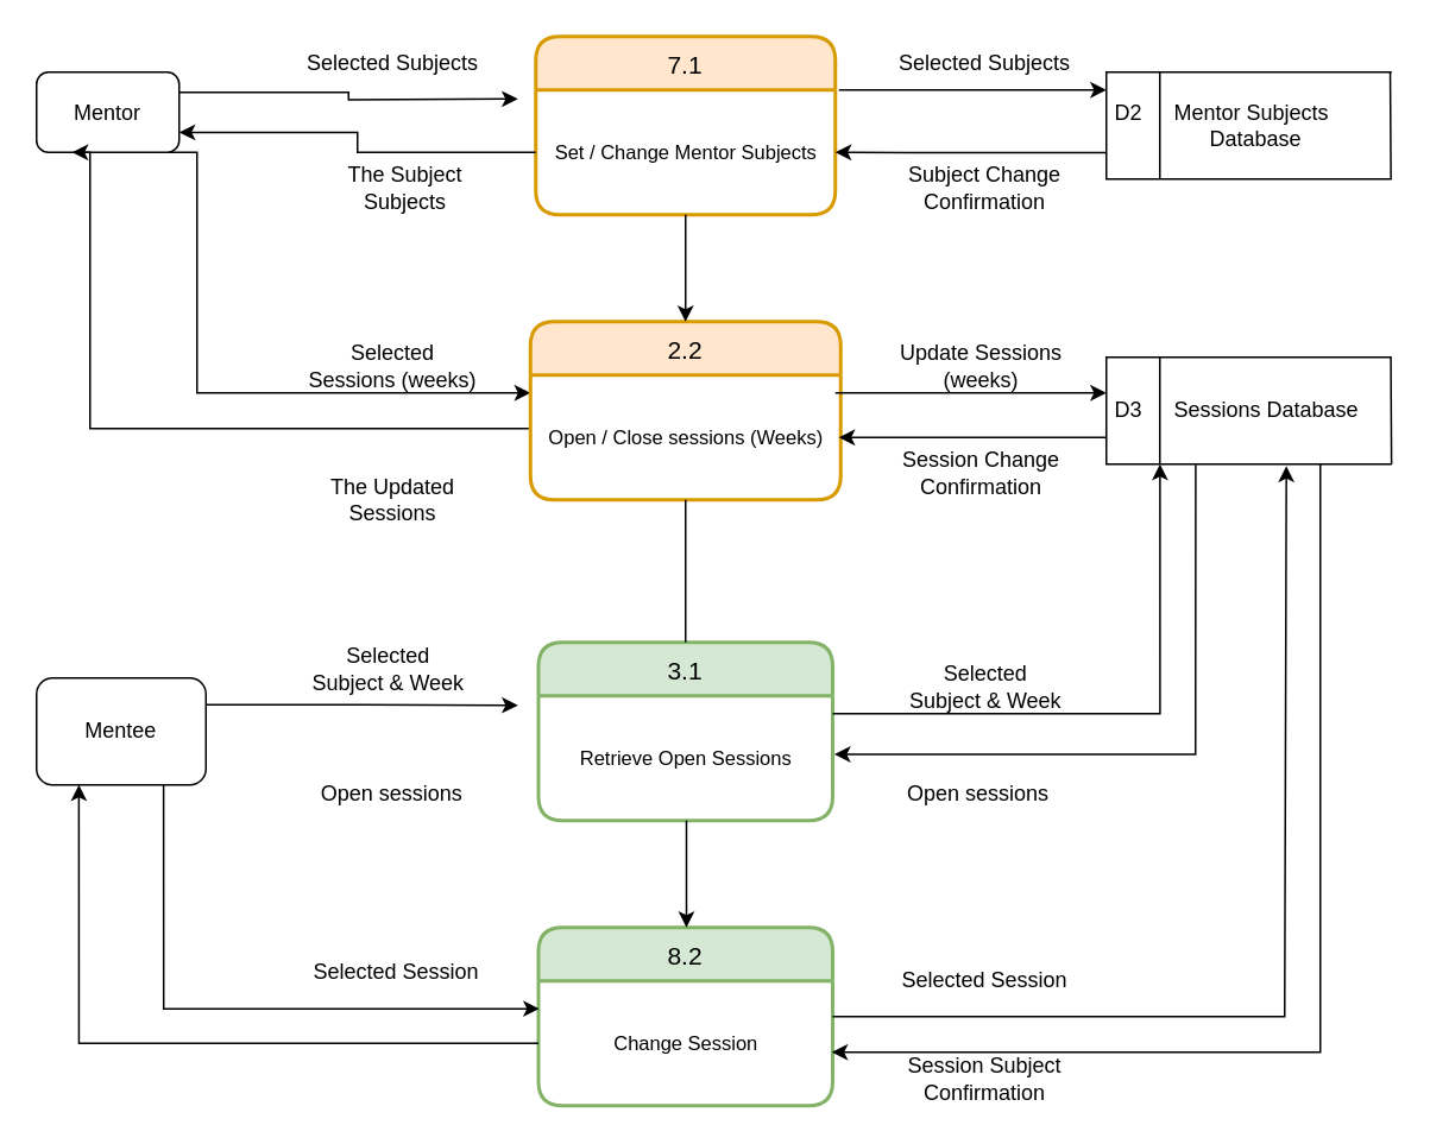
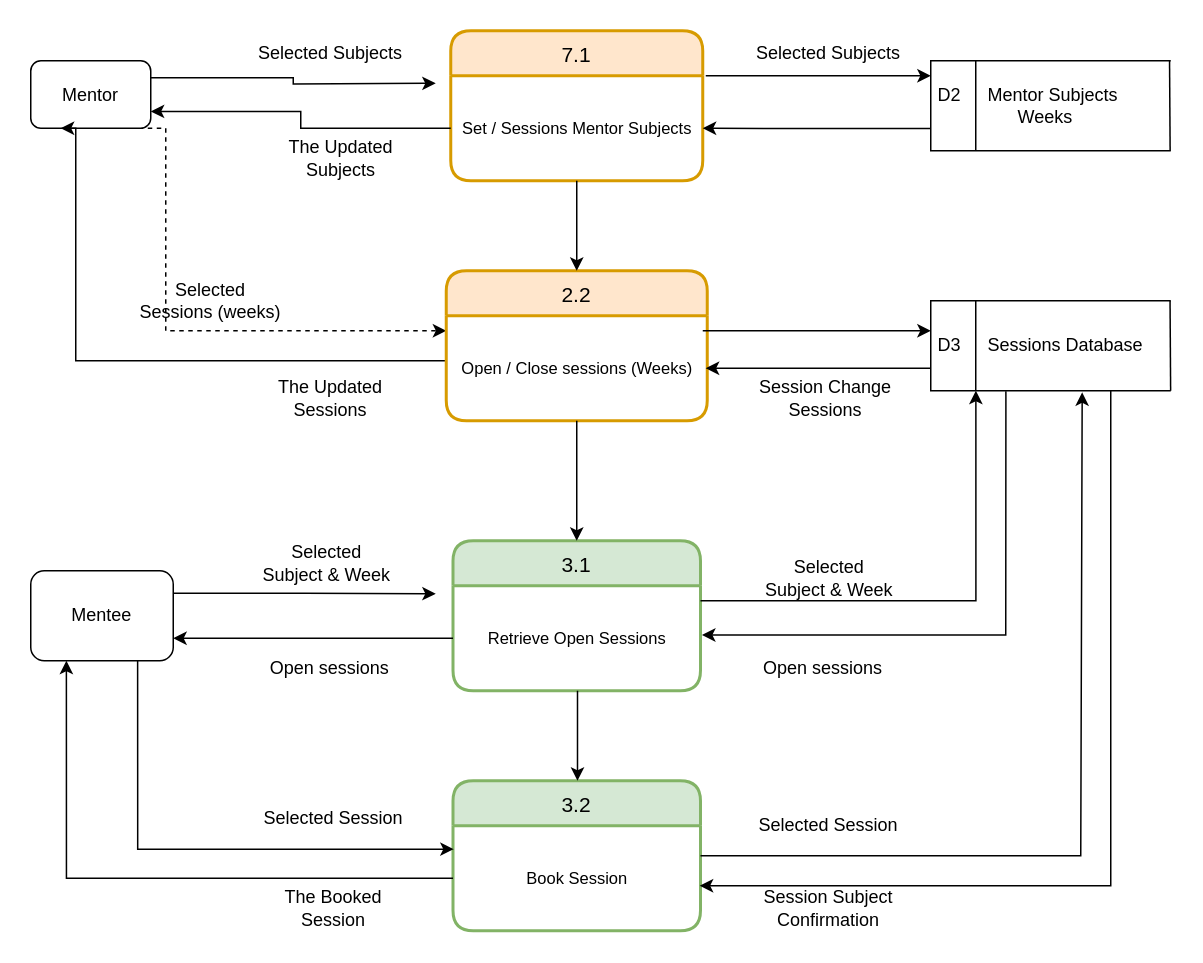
  <mxCell id="0" />
  <mxCell id="1" parent="0" />
- <mxCell id="2" value="8.2" style="swimlane;childLayout=stackLayout;horizontal=1;startSize=30;horizontalStack=0;rounded=1;fontSize=14;fontStyle=0;strokeWidth=2;resizeParent=0;resizeLast=1;shadow=0;dashed=0;align=center;fillColor=#d5e8d4;strokeColor=#82b366;" vertex="1" parent="1"><mxGeometry x="301.5" y="520" width="165" height="100" as="geometry" /></mxCell>
- <mxCell id="3" value="&lt;font style=&quot;font-size: 11px&quot;&gt;Change Session&lt;/font&gt;" style="text;html=1;align=center;verticalAlign=middle;resizable=0;points=[];autosize=1;strokeColor=none;fillColor=none;" vertex="1" parent="2"><mxGeometry y="30" width="165" height="70" as="geometry" /></mxCell>
+ <mxCell id="2" value="3.2" style="swimlane;childLayout=stackLayout;horizontal=1;startSize=30;horizontalStack=0;rounded=1;fontSize=14;fontStyle=0;strokeWidth=2;resizeParent=0;resizeLast=1;shadow=0;dashed=0;align=center;fillColor=#d5e8d4;strokeColor=#82b366;" vertex="1" parent="1"><mxGeometry x="301.5" y="520" width="165" height="100" as="geometry" /></mxCell>
+ <mxCell id="3" value="&lt;font style=&quot;font-size: 11px&quot;&gt;Book Session&lt;/font&gt;" style="text;html=1;align=center;verticalAlign=middle;resizable=0;points=[];autosize=1;strokeColor=none;fillColor=none;" vertex="1" parent="2"><mxGeometry y="30" width="165" height="70" as="geometry" /></mxCell>
  <mxCell id="4" value="Selected Session" style="text;html=1;strokeColor=none;fillColor=none;align=center;verticalAlign=middle;whiteSpace=wrap;rounded=0;" vertex="1" parent="1"><mxGeometry x="172" y="530" width="100" height="30" as="geometry" /></mxCell>
  <mxCell id="5" value="3.1" style="swimlane;childLayout=stackLayout;horizontal=1;startSize=30;horizontalStack=0;rounded=1;fontSize=14;fontStyle=0;strokeWidth=2;resizeParent=0;resizeLast=1;shadow=0;dashed=0;align=center;fillColor=#d5e8d4;strokeColor=#82b366;" vertex="1" parent="1"><mxGeometry x="301.5" y="360" width="165" height="100" as="geometry" /></mxCell>
  <mxCell id="6" value="&lt;font style=&quot;font-size: 11px&quot;&gt;Retrieve Open Sessions&lt;/font&gt;" style="text;html=1;align=center;verticalAlign=middle;resizable=0;points=[];autosize=1;strokeColor=none;fillColor=none;" vertex="1" parent="5"><mxGeometry y="30" width="165" height="70" as="geometry" /></mxCell>
  <mxCell id="7" style="edgeStyle=none;rounded=0;orthogonalLoop=1;jettySize=auto;html=1;entryX=0.5;entryY=0;entryDx=0;entryDy=0;fontSize=11;" edge="1" parent="1"><mxGeometry relative="1" as="geometry"><mxPoint x="384.5" y="460" as="sourcePoint" /><mxPoint x="384.5" y="520" as="targetPoint" /></mxGeometry></mxCell>
  <mxCell id="8" value="Selected &lt;br&gt;Subject &amp;amp; Week" style="text;html=1;strokeColor=none;fillColor=none;align=center;verticalAlign=middle;whiteSpace=wrap;rounded=0;" vertex="1" parent="1"><mxGeometry x="140" y="360" width="155" height="30" as="geometry" /></mxCell>
  <mxCell id="9" value="Session Subject Confirmation" style="text;html=1;strokeColor=none;fillColor=none;align=center;verticalAlign=middle;whiteSpace=wrap;rounded=0;" vertex="1" parent="1"><mxGeometry x="502" y="590" width="100" height="30" as="geometry" /></mxCell>
+ <mxCell id="10" value="The Booked Session" style="text;html=1;strokeColor=none;fillColor=none;align=center;verticalAlign=middle;whiteSpace=wrap;rounded=0;" vertex="1" parent="1"><mxGeometry x="172" y="590" width="100" height="30" as="geometry" /></mxCell>
  <mxCell id="11" style="edgeStyle=orthogonalEdgeStyle;rounded=0;orthogonalLoop=1;jettySize=auto;html=1;exitX=1;exitY=0.25;exitDx=0;exitDy=0;" edge="1" parent="1" source="13"><mxGeometry relative="1" as="geometry"><mxPoint x="290" y="55" as="targetPoint" /></mxGeometry></mxCell>
- <mxCell id="12" style="edgeStyle=orthogonalEdgeStyle;rounded=0;orthogonalLoop=1;jettySize=auto;html=1;exitX=0.75;exitY=1;exitDx=0;exitDy=0;" edge="1" parent="1" source="13" target="24"><mxGeometry relative="1" as="geometry"><Array as="points"><mxPoint x="110" y="220" /></Array></mxGeometry></mxCell>
+ <mxCell id="12" style="edgeStyle=orthogonalEdgeStyle;rounded=0;orthogonalLoop=1;jettySize=auto;html=1;exitX=0.75;exitY=1;exitDx=0;exitDy=0;dashed=1;" edge="1" parent="1" source="13" target="24"><mxGeometry relative="1" as="geometry"><Array as="points"><mxPoint x="110" y="220" /></Array></mxGeometry></mxCell>
  <mxCell id="13" value="Mentor" style="rounded=1;whiteSpace=wrap;html=1;" vertex="1" parent="1"><mxGeometry x="20" y="40" width="80" height="45" as="geometry" /></mxCell>
  <mxCell id="14" value="7.1" style="swimlane;childLayout=stackLayout;horizontal=1;startSize=30;horizontalStack=0;rounded=1;fontSize=14;fontStyle=0;strokeWidth=2;resizeParent=0;resizeLast=1;shadow=0;dashed=0;align=center;fillColor=#ffe6cc;strokeColor=#d79b00;" vertex="1" parent="1"><mxGeometry x="300" y="20" width="168" height="100" as="geometry" /></mxCell>
- <mxCell id="15" value="&lt;font style=&quot;font-size: 11px&quot;&gt;Set / Change Mentor Subjects&lt;/font&gt;" style="text;html=1;align=center;verticalAlign=middle;resizable=0;points=[];autosize=1;strokeColor=none;fillColor=none;" vertex="1" parent="14"><mxGeometry y="30" width="168" height="70" as="geometry" /></mxCell>
+ <mxCell id="15" value="&lt;font style=&quot;font-size: 11px&quot;&gt;Set / Sessions Mentor Subjects&lt;/font&gt;" style="text;html=1;align=center;verticalAlign=middle;resizable=0;points=[];autosize=1;strokeColor=none;fillColor=none;" vertex="1" parent="14"><mxGeometry y="30" width="168" height="70" as="geometry" /></mxCell>
  <mxCell id="16" style="edgeStyle=orthogonalEdgeStyle;rounded=0;orthogonalLoop=1;jettySize=auto;html=1;entryX=1;entryY=0.75;entryDx=0;entryDy=0;" edge="1" parent="1" source="15" target="13"><mxGeometry relative="1" as="geometry" /></mxCell>
  <mxCell id="17" value="Selected Subjects" style="text;html=1;strokeColor=none;fillColor=none;align=center;verticalAlign=middle;whiteSpace=wrap;rounded=0;" vertex="1" parent="1"><mxGeometry x="170" y="20" width="100" height="30" as="geometry" /></mxCell>
- <mxCell id="18" value="The Subject Subjects" style="text;html=1;strokeColor=none;fillColor=none;align=center;verticalAlign=middle;whiteSpace=wrap;rounded=0;" vertex="1" parent="1"><mxGeometry x="176.5" y="90" width="100" height="30" as="geometry" /></mxCell>
+ <mxCell id="18" value="The Updated Subjects" style="text;html=1;strokeColor=none;fillColor=none;align=center;verticalAlign=middle;whiteSpace=wrap;rounded=0;" vertex="1" parent="1"><mxGeometry x="176.5" y="90" width="100" height="30" as="geometry" /></mxCell>
  <mxCell id="19" style="edgeStyle=orthogonalEdgeStyle;rounded=0;orthogonalLoop=1;jettySize=auto;html=1;exitX=0.01;exitY=0.753;exitDx=0;exitDy=0;exitPerimeter=0;" edge="1" parent="1" source="44" target="15"><mxGeometry relative="1" as="geometry"><mxPoint x="600" y="85" as="sourcePoint" /></mxGeometry></mxCell>
  <mxCell id="20" style="edgeStyle=orthogonalEdgeStyle;rounded=0;orthogonalLoop=1;jettySize=auto;html=1;exitX=1;exitY=0.25;exitDx=0;exitDy=0;" edge="1" parent="1"><mxGeometry relative="1" as="geometry"><mxPoint x="620" y="50" as="targetPoint" /><mxPoint x="470" y="50" as="sourcePoint" /></mxGeometry></mxCell>
  <mxCell id="21" value="Selected Subjects" style="text;html=1;strokeColor=none;fillColor=none;align=center;verticalAlign=middle;whiteSpace=wrap;rounded=0;" vertex="1" parent="1"><mxGeometry x="502" y="20" width="100" height="30" as="geometry" /></mxCell>
  <mxCell id="22" style="edgeStyle=orthogonalEdgeStyle;rounded=0;orthogonalLoop=1;jettySize=auto;html=1;entryX=0.25;entryY=1;entryDx=0;entryDy=0;" edge="1" parent="1" source="23" target="13"><mxGeometry relative="1" as="geometry"><Array as="points"><mxPoint x="50" y="240" /></Array></mxGeometry></mxCell>
  <mxCell id="23" value="2.2" style="swimlane;childLayout=stackLayout;horizontal=1;startSize=30;horizontalStack=0;rounded=1;fontSize=14;fontStyle=0;strokeWidth=2;resizeParent=0;resizeLast=1;shadow=0;dashed=0;align=center;fillColor=#ffe6cc;strokeColor=#d79b00;" vertex="1" parent="1"><mxGeometry x="297" y="180" width="174" height="100" as="geometry" /></mxCell>
  <mxCell id="24" value="&lt;font style=&quot;font-size: 11px&quot;&gt;Open / Close sessions (Weeks)&lt;/font&gt;" style="text;html=1;align=center;verticalAlign=middle;resizable=0;points=[];autosize=1;strokeColor=none;fillColor=none;" vertex="1" parent="23"><mxGeometry y="30" width="174" height="70" as="geometry" /></mxCell>
  <mxCell id="25" style="edgeStyle=orthogonalEdgeStyle;rounded=0;orthogonalLoop=1;jettySize=auto;html=1;exitX=1;exitY=0.25;exitDx=0;exitDy=0;" edge="1" parent="1"><mxGeometry relative="1" as="geometry"><mxPoint x="620" y="220" as="targetPoint" /><mxPoint x="468" y="220" as="sourcePoint" /></mxGeometry></mxCell>
  <mxCell id="26" style="edgeStyle=orthogonalEdgeStyle;rounded=0;orthogonalLoop=1;jettySize=auto;html=1;" edge="1" parent="1"><mxGeometry relative="1" as="geometry"><mxPoint x="470" y="245" as="targetPoint" /><mxPoint x="620" y="245" as="sourcePoint" /></mxGeometry></mxCell>
- <mxCell id="27" value="Selected Sessions (weeks)" style="text;html=1;strokeColor=none;fillColor=none;align=center;verticalAlign=middle;whiteSpace=wrap;rounded=0;" vertex="1" parent="1"><mxGeometry x="170" y="190" width="100" height="30" as="geometry" /></mxCell>
- <mxCell id="28" value="The Updated Sessions" style="text;html=1;strokeColor=none;fillColor=none;align=center;verticalAlign=middle;whiteSpace=wrap;rounded=0;" vertex="1" parent="1"><mxGeometry x="170" y="265" width="100" height="30" as="geometry" /></mxCell>
- <mxCell id="29" value="Update Sessions (weeks)" style="text;html=1;strokeColor=none;fillColor=none;align=center;verticalAlign=middle;whiteSpace=wrap;rounded=0;" vertex="1" parent="1"><mxGeometry x="500" y="190" width="100" height="30" as="geometry" /></mxCell>
- <mxCell id="30" value="Session Change Confirmation" style="text;html=1;strokeColor=none;fillColor=none;align=center;verticalAlign=middle;whiteSpace=wrap;rounded=0;" vertex="1" parent="1"><mxGeometry x="500" y="250" width="100" height="30" as="geometry" /></mxCell>
+ <mxCell id="27" value="Selected Sessions (weeks)" style="text;html=1;strokeColor=none;fillColor=none;align=center;verticalAlign=middle;whiteSpace=wrap;rounded=0;" vertex="1" parent="1"><mxGeometry x="90" y="185" width="100" height="30" as="geometry" /></mxCell>
+ <mxCell id="28" value="The Updated Sessions" style="text;html=1;strokeColor=none;fillColor=none;align=center;verticalAlign=middle;whiteSpace=wrap;rounded=0;" vertex="1" parent="1"><mxGeometry x="170" y="250" width="100" height="30" as="geometry" /></mxCell>
+ <mxCell id="30" value="Session Change Sessions" style="text;html=1;strokeColor=none;fillColor=none;align=center;verticalAlign=middle;whiteSpace=wrap;rounded=0;" vertex="1" parent="1"><mxGeometry x="500" y="250" width="100" height="30" as="geometry" /></mxCell>
  <mxCell id="31" style="edgeStyle=orthogonalEdgeStyle;rounded=0;orthogonalLoop=1;jettySize=auto;html=1;entryX=0.5;entryY=0;entryDx=0;entryDy=0;" edge="1" parent="1" source="15" target="23"><mxGeometry relative="1" as="geometry" /></mxCell>
- <mxCell id="32" style="edgeStyle=orthogonalEdgeStyle;rounded=0;orthogonalLoop=1;jettySize=auto;html=1;entryX=0.5;entryY=0;entryDx=0;entryDy=0;endArrow=none;" edge="1" parent="1" source="24" target="5"><mxGeometry relative="1" as="geometry" /></mxCell>
+ <mxCell id="32" style="edgeStyle=orthogonalEdgeStyle;rounded=0;orthogonalLoop=1;jettySize=auto;html=1;entryX=0.5;entryY=0;entryDx=0;entryDy=0;" edge="1" parent="1" source="24" target="5"><mxGeometry relative="1" as="geometry" /></mxCell>
  <mxCell id="33" style="edgeStyle=orthogonalEdgeStyle;rounded=0;orthogonalLoop=1;jettySize=auto;html=1;exitX=1;exitY=0.25;exitDx=0;exitDy=0;" edge="1" parent="1" source="35"><mxGeometry relative="1" as="geometry"><mxPoint x="290" y="395.333" as="targetPoint" /></mxGeometry></mxCell>
  <mxCell id="34" style="edgeStyle=orthogonalEdgeStyle;rounded=0;orthogonalLoop=1;jettySize=auto;html=1;exitX=0.75;exitY=1;exitDx=0;exitDy=0;entryX=0.003;entryY=0.223;entryDx=0;entryDy=0;entryPerimeter=0;" edge="1" parent="1" source="35" target="3"><mxGeometry relative="1" as="geometry" /></mxCell>
  <mxCell id="35" value="Mentee" style="rounded=1;whiteSpace=wrap;html=1;" vertex="1" parent="1"><mxGeometry x="20" y="380" width="95" height="60" as="geometry" /></mxCell>
+ <mxCell id="36" style="edgeStyle=orthogonalEdgeStyle;rounded=0;orthogonalLoop=1;jettySize=auto;html=1;entryX=1;entryY=0.75;entryDx=0;entryDy=0;" edge="1" parent="1" source="6" target="35"><mxGeometry relative="1" as="geometry" /></mxCell>
  <mxCell id="37" style="edgeStyle=orthogonalEdgeStyle;rounded=0;orthogonalLoop=1;jettySize=auto;html=1;entryX=0.188;entryY=1;entryDx=0;entryDy=0;entryPerimeter=0;" edge="1" parent="1" source="6" target="46"><mxGeometry relative="1" as="geometry"><mxPoint x="650" y="270" as="targetPoint" /><Array as="points"><mxPoint x="650" y="400" /></Array></mxGeometry></mxCell>
  <mxCell id="38" style="edgeStyle=orthogonalEdgeStyle;rounded=0;orthogonalLoop=1;jettySize=auto;html=1;entryX=1.006;entryY=0.469;entryDx=0;entryDy=0;entryPerimeter=0;exitX=0.313;exitY=1.005;exitDx=0;exitDy=0;exitPerimeter=0;" edge="1" parent="1" source="46" target="6"><mxGeometry relative="1" as="geometry"><Array as="points"><mxPoint x="670" y="264" /><mxPoint x="670" y="423" /></Array><mxPoint x="672" y="264" as="sourcePoint" /></mxGeometry></mxCell>
  <mxCell id="39" value="Open sessions&amp;nbsp;" style="text;html=1;strokeColor=none;fillColor=none;align=center;verticalAlign=middle;whiteSpace=wrap;rounded=0;" vertex="1" parent="1"><mxGeometry x="495" y="430" width="110" height="30" as="geometry" /></mxCell>
  <mxCell id="40" value="Open sessions" style="text;html=1;strokeColor=none;fillColor=none;align=center;verticalAlign=middle;whiteSpace=wrap;rounded=0;" vertex="1" parent="1"><mxGeometry x="142" y="430" width="155" height="30" as="geometry" /></mxCell>
  <mxCell id="41" style="edgeStyle=orthogonalEdgeStyle;rounded=0;orthogonalLoop=1;jettySize=auto;html=1;entryX=0.25;entryY=1;entryDx=0;entryDy=0;" edge="1" parent="1" source="3" target="35"><mxGeometry relative="1" as="geometry" /></mxCell>
  <mxCell id="42" style="edgeStyle=orthogonalEdgeStyle;rounded=0;orthogonalLoop=1;jettySize=auto;html=1;entryX=0.631;entryY=1.018;entryDx=0;entryDy=0;entryPerimeter=0;" edge="1" parent="1" source="3" target="46"><mxGeometry relative="1" as="geometry"><mxPoint x="720" y="270" as="targetPoint" /><Array as="points"><mxPoint x="720" y="570" /><mxPoint x="720" y="261" /></Array></mxGeometry></mxCell>
  <mxCell id="43" style="edgeStyle=orthogonalEdgeStyle;rounded=0;orthogonalLoop=1;jettySize=auto;html=1;exitX=0.75;exitY=1;exitDx=0;exitDy=0;exitPerimeter=0;" edge="1" parent="1" source="46"><mxGeometry relative="1" as="geometry"><mxPoint x="466" y="590" as="targetPoint" /><Array as="points"><mxPoint x="740" y="590" /></Array><mxPoint x="740" y="280" as="sourcePoint" /></mxGeometry></mxCell>
- <mxCell id="44" value="D2&amp;nbsp;&lt;span style=&quot;white-space: pre;&quot;&gt;&#09;&lt;/span&gt;&amp;nbsp; Mentor Subjects&amp;nbsp;&lt;br&gt;&lt;span style=&quot;white-space: pre;&quot;&gt;&#09;&lt;/span&gt;&lt;span style=&quot;white-space: pre;&quot;&gt;&#09;&lt;/span&gt;Database" style="html=1;dashed=0;whitespace=wrap;shape=mxgraph.dfd.dataStoreID;align=left;spacingLeft=3;points=[[0,0],[0.5,0],[1,0],[0,0.5],[1,0.5],[0,1],[0.5,1],[1,1]];comic=0;noLabel=0;container=0;metaEdit=0;shadow=0;perimeterSpacing=0;fillStyle=solid;" vertex="1" parent="1"><mxGeometry x="620" y="40" width="160" height="60" as="geometry" /></mxCell>
+ <mxCell id="44" value="D2&amp;nbsp;&lt;span style=&quot;white-space: pre;&quot;&gt;&#09;&lt;/span&gt;&amp;nbsp; Mentor Subjects&amp;nbsp;&lt;br&gt;&lt;span style=&quot;white-space: pre;&quot;&gt;&#09;&lt;/span&gt;&lt;span style=&quot;white-space: pre;&quot;&gt;&#09;&lt;/span&gt;Weeks" style="html=1;dashed=0;whitespace=wrap;shape=mxgraph.dfd.dataStoreID;align=left;spacingLeft=3;points=[[0,0],[0.5,0],[1,0],[0,0.5],[1,0.5],[0,1],[0.5,1],[1,1]];comic=0;noLabel=0;container=0;metaEdit=0;shadow=0;perimeterSpacing=0;fillStyle=solid;" vertex="1" parent="1"><mxGeometry x="620" y="40" width="160" height="60" as="geometry" /></mxCell>
  <mxCell id="45" value="" style="endArrow=none;html=1;rounded=0;exitX=1;exitY=1;exitDx=0;exitDy=0;" edge="1" parent="1"><mxGeometry width="50" height="50" relative="1" as="geometry"><mxPoint x="779.59" y="100" as="sourcePoint" /><mxPoint x="779.2" y="40" as="targetPoint" /></mxGeometry></mxCell>
  <mxCell id="46" value="D3&amp;nbsp;&lt;span style=&quot;white-space: pre;&quot;&gt;&#09;&lt;/span&gt;&amp;nbsp; Sessions Database" style="html=1;dashed=0;whitespace=wrap;shape=mxgraph.dfd.dataStoreID;align=left;spacingLeft=3;points=[[0,0],[0.5,0],[1,0],[0,0.5],[1,0.5],[0,1],[0.5,1],[1,1]];comic=0;noLabel=0;container=0;metaEdit=0;shadow=0;perimeterSpacing=0;fillStyle=solid;" vertex="1" parent="1"><mxGeometry x="620" y="200" width="160" height="60" as="geometry" /></mxCell>
  <mxCell id="47" value="" style="endArrow=none;html=1;rounded=0;exitX=1;exitY=1;exitDx=0;exitDy=0;" edge="1" parent="1"><mxGeometry width="50" height="50" relative="1" as="geometry"><mxPoint x="779.92" y="260" as="sourcePoint" /><mxPoint x="779.53" y="200" as="targetPoint" /></mxGeometry></mxCell>
- <mxCell id="48" value="Subject Change Confirmation" style="text;html=1;strokeColor=none;fillColor=none;align=center;verticalAlign=middle;whiteSpace=wrap;rounded=0;" vertex="1" parent="1"><mxGeometry x="502" y="90" width="100" height="30" as="geometry" /></mxCell>
  <mxCell id="49" value="Selected &lt;br&gt;Subject &amp;amp; Week" style="text;html=1;strokeColor=none;fillColor=none;align=center;verticalAlign=middle;whiteSpace=wrap;rounded=0;" vertex="1" parent="1"><mxGeometry x="474.5" y="370" width="155" height="30" as="geometry" /></mxCell>
  <mxCell id="50" value="Selected Session" style="text;html=1;strokeColor=none;fillColor=none;align=center;verticalAlign=middle;whiteSpace=wrap;rounded=0;" vertex="1" parent="1"><mxGeometry x="502" y="535" width="100" height="30" as="geometry" /></mxCell>
